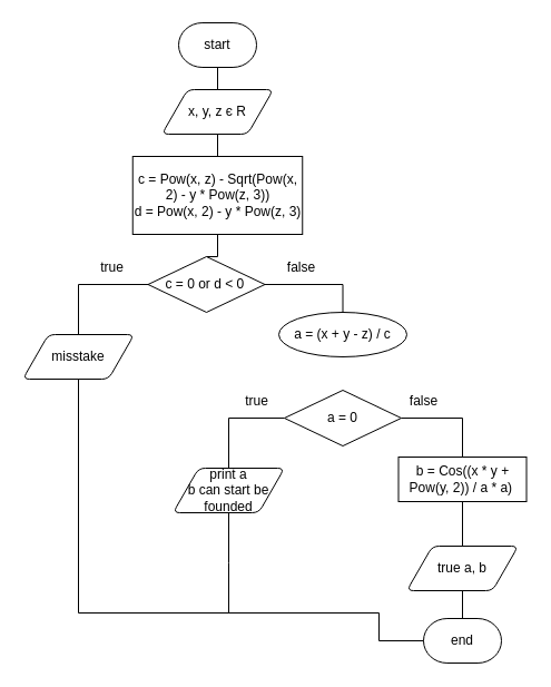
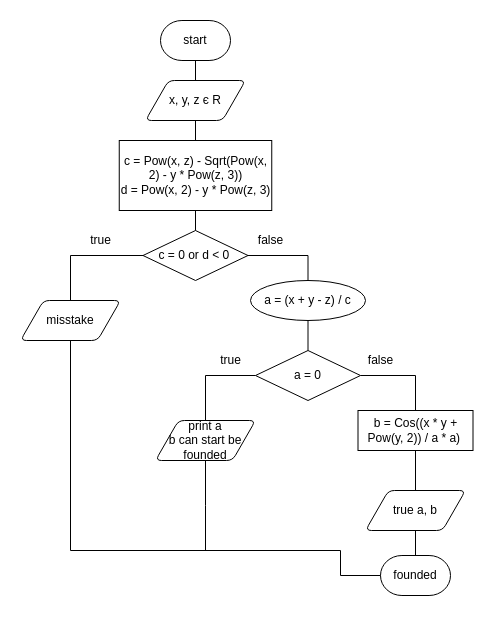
  <mxCell id="0" />
  <mxCell id="1" parent="0" />
  <mxCell id="2" style="edgeStyle=orthogonalEdgeStyle;rounded=0;orthogonalLoop=1;jettySize=auto;html=1;exitX=0.5;exitY=1;exitDx=0;exitDy=0;exitPerimeter=0;entryX=0.5;entryY=0;entryDx=0;entryDy=0;endArrow=none;endFill=0;" edge="1" parent="1" source="3" target="5"><mxGeometry relative="1" as="geometry" /></mxCell>
  <mxCell id="3" value="start" style="strokeWidth=1;html=1;shape=mxgraph.flowchart.terminator;whiteSpace=wrap;" vertex="1" parent="1"><mxGeometry x="160" y="20" width="70" height="40" as="geometry" /></mxCell>
  <mxCell id="4" style="edgeStyle=orthogonalEdgeStyle;rounded=0;orthogonalLoop=1;jettySize=auto;html=1;exitX=0.5;exitY=1;exitDx=0;exitDy=0;entryX=0.5;entryY=0;entryDx=0;entryDy=0;endArrow=none;endFill=0;" edge="1" parent="1" source="5" target="7"><mxGeometry relative="1" as="geometry" /></mxCell>
  <mxCell id="5" value="x, y, z є R" style="shape=parallelogram;html=1;strokeWidth=1;perimeter=parallelogramPerimeter;whiteSpace=wrap;rounded=1;arcSize=12;size=0.23;" vertex="1" parent="1"><mxGeometry x="145" y="80" width="100" height="40" as="geometry" /></mxCell>
  <mxCell id="6" style="edgeStyle=orthogonalEdgeStyle;rounded=0;orthogonalLoop=1;jettySize=auto;html=1;exitX=0.5;exitY=1;exitDx=0;exitDy=0;endArrow=none;endFill=0;" edge="1" parent="1" source="7" target="10"><mxGeometry relative="1" as="geometry" /></mxCell>
  <mxCell id="7" value="c = Pow(x, z) - Sqrt(Pow(x, 2) - y * Pow(z, 3))&lt;br&gt;d = Pow(x, 2) - y * Pow(z, 3)" style="rounded=0;whiteSpace=wrap;html=1;strokeWidth=1;" vertex="1" parent="1"><mxGeometry x="118.75" y="140" width="152.5" height="70" as="geometry" /></mxCell>
  <mxCell id="8" style="edgeStyle=orthogonalEdgeStyle;rounded=0;orthogonalLoop=1;jettySize=auto;html=1;exitX=1;exitY=0.5;exitDx=0;exitDy=0;exitPerimeter=0;entryX=0.5;entryY=0;entryDx=0;entryDy=0;endArrow=none;endFill=0;" edge="1" parent="1" source="10" target="12"><mxGeometry relative="1" as="geometry" /></mxCell>
  <mxCell id="9" style="edgeStyle=orthogonalEdgeStyle;rounded=0;orthogonalLoop=1;jettySize=auto;html=1;exitX=0;exitY=0.5;exitDx=0;exitDy=0;exitPerimeter=0;entryX=0.5;entryY=0;entryDx=0;entryDy=0;endArrow=none;endFill=0;" edge="1" parent="1" source="10" target="24"><mxGeometry relative="1" as="geometry" /></mxCell>
- <mxCell id="10" value="c = 0 or d &amp;lt; 0&amp;nbsp;" style="strokeWidth=1;html=1;shape=mxgraph.flowchart.decision;whiteSpace=wrap;" vertex="1" parent="1"><mxGeometry x="132.5" y="230" width="105" height="50" as="geometry" /></mxCell>
+ <mxCell id="10" value="c = 0 or d &amp;lt; 0&amp;nbsp;" style="strokeWidth=1;html=1;shape=mxgraph.flowchart.decision;whiteSpace=wrap;" vertex="1" parent="1"><mxGeometry x="142.5" y="230" width="105" height="50" as="geometry" /></mxCell>
+ <mxCell id="11" style="edgeStyle=orthogonalEdgeStyle;rounded=0;orthogonalLoop=1;jettySize=auto;html=1;exitX=0.5;exitY=1;exitDx=0;exitDy=0;entryX=0.5;entryY=0;entryDx=0;entryDy=0;entryPerimeter=0;endArrow=none;endFill=0;" edge="1" parent="1" source="12" target="15"><mxGeometry relative="1" as="geometry" /></mxCell>
  <mxCell id="12" value="a = (x + y - z) / c" style="ellipse;whiteSpace=wrap;html=1;strokeWidth=1;" vertex="1" parent="1"><mxGeometry x="250" y="280" width="115" height="40" as="geometry" /></mxCell>
  <mxCell id="13" style="edgeStyle=orthogonalEdgeStyle;rounded=0;orthogonalLoop=1;jettySize=auto;html=1;exitX=1;exitY=0.5;exitDx=0;exitDy=0;exitPerimeter=0;entryX=0.5;entryY=0;entryDx=0;entryDy=0;endArrow=none;endFill=0;" edge="1" parent="1" source="15" target="18"><mxGeometry relative="1" as="geometry" /></mxCell>
  <mxCell id="14" style="edgeStyle=orthogonalEdgeStyle;rounded=0;orthogonalLoop=1;jettySize=auto;html=1;exitX=0;exitY=0.5;exitDx=0;exitDy=0;exitPerimeter=0;endArrow=none;endFill=0;" edge="1" parent="1" source="15" target="26"><mxGeometry relative="1" as="geometry"><mxPoint x="200" y="430" as="targetPoint" /></mxGeometry></mxCell>
  <mxCell id="15" value="a = 0" style="strokeWidth=1;html=1;shape=mxgraph.flowchart.decision;whiteSpace=wrap;" vertex="1" parent="1"><mxGeometry x="255" y="350" width="105" height="50" as="geometry" /></mxCell>
- <mxCell id="16" value="end" style="strokeWidth=1;html=1;shape=mxgraph.flowchart.terminator;whiteSpace=wrap;" vertex="1" parent="1"><mxGeometry x="380" y="555" width="70" height="40" as="geometry" /></mxCell>
+ <mxCell id="16" value="founded" style="strokeWidth=1;html=1;shape=mxgraph.flowchart.terminator;whiteSpace=wrap;" vertex="1" parent="1"><mxGeometry x="380" y="555" width="70" height="40" as="geometry" /></mxCell>
  <mxCell id="17" style="edgeStyle=orthogonalEdgeStyle;rounded=0;orthogonalLoop=1;jettySize=auto;html=1;exitX=0.5;exitY=1;exitDx=0;exitDy=0;entryX=0.5;entryY=0;entryDx=0;entryDy=0;endArrow=none;endFill=0;" edge="1" parent="1" source="18" target="20"><mxGeometry relative="1" as="geometry" /></mxCell>
  <mxCell id="18" value="b =&amp;nbsp;Cos((x * y + Pow(y, 2)) / a * a)&amp;nbsp;" style="rounded=0;whiteSpace=wrap;html=1;strokeWidth=1;" vertex="1" parent="1"><mxGeometry x="357.5" y="410" width="115" height="40" as="geometry" /></mxCell>
  <mxCell id="19" style="edgeStyle=orthogonalEdgeStyle;rounded=0;orthogonalLoop=1;jettySize=auto;html=1;exitX=0.5;exitY=1;exitDx=0;exitDy=0;entryX=0.5;entryY=0;entryDx=0;entryDy=0;entryPerimeter=0;endArrow=none;endFill=0;" edge="1" parent="1" source="20" target="16"><mxGeometry relative="1" as="geometry" /></mxCell>
  <mxCell id="20" value="true a, b" style="shape=parallelogram;html=1;strokeWidth=1;perimeter=parallelogramPerimeter;whiteSpace=wrap;rounded=1;arcSize=12;size=0.23;" vertex="1" parent="1"><mxGeometry x="365" y="490" width="100" height="40" as="geometry" /></mxCell>
  <mxCell id="21" value="false" style="text;html=1;align=center;verticalAlign=middle;resizable=0;points=[];autosize=1;strokeColor=none;fillColor=none;" vertex="1" parent="1"><mxGeometry x="360" y="350" width="40" height="20" as="geometry" /></mxCell>
  <mxCell id="22" value="false" style="text;html=1;align=center;verticalAlign=middle;resizable=0;points=[];autosize=1;strokeColor=none;fillColor=none;" vertex="1" parent="1"><mxGeometry x="250" y="230" width="40" height="20" as="geometry" /></mxCell>
  <mxCell id="23" style="edgeStyle=orthogonalEdgeStyle;rounded=0;orthogonalLoop=1;jettySize=auto;html=1;exitX=0.5;exitY=1;exitDx=0;exitDy=0;endArrow=none;endFill=0;entryX=0;entryY=0.5;entryDx=0;entryDy=0;entryPerimeter=0;" edge="1" parent="1" source="24" target="16"><mxGeometry relative="1" as="geometry"><mxPoint x="340" y="580" as="targetPoint" /><Array as="points"><mxPoint x="70" y="550" /><mxPoint x="340" y="550" /><mxPoint x="340" y="575" /></Array></mxGeometry></mxCell>
  <mxCell id="24" value="misstake" style="shape=parallelogram;html=1;strokeWidth=1;perimeter=parallelogramPerimeter;whiteSpace=wrap;rounded=1;arcSize=12;size=0.23;" vertex="1" parent="1"><mxGeometry x="20" y="300" width="100" height="40" as="geometry" /></mxCell>
  <mxCell id="25" style="edgeStyle=orthogonalEdgeStyle;rounded=0;orthogonalLoop=1;jettySize=auto;html=1;exitX=0.5;exitY=1;exitDx=0;exitDy=0;endArrow=none;endFill=0;" edge="1" parent="1" source="26"><mxGeometry relative="1" as="geometry"><mxPoint x="205" y="550" as="targetPoint" /></mxGeometry></mxCell>
  <mxCell id="26" value="print a&lt;br&gt;b can start be founded" style="shape=parallelogram;html=1;strokeWidth=1;perimeter=parallelogramPerimeter;whiteSpace=wrap;rounded=1;arcSize=12;size=0.23;" vertex="1" parent="1"><mxGeometry x="155" y="420" width="100" height="40" as="geometry" /></mxCell>
  <mxCell id="27" value="true" style="text;html=1;align=center;verticalAlign=middle;resizable=0;points=[];autosize=1;strokeColor=none;fillColor=none;" vertex="1" parent="1"><mxGeometry x="210" y="350" width="40" height="20" as="geometry" /></mxCell>
  <mxCell id="28" value="true" style="text;html=1;align=center;verticalAlign=middle;resizable=0;points=[];autosize=1;strokeColor=none;fillColor=none;" vertex="1" parent="1"><mxGeometry x="80" y="230" width="40" height="20" as="geometry" /></mxCell>
